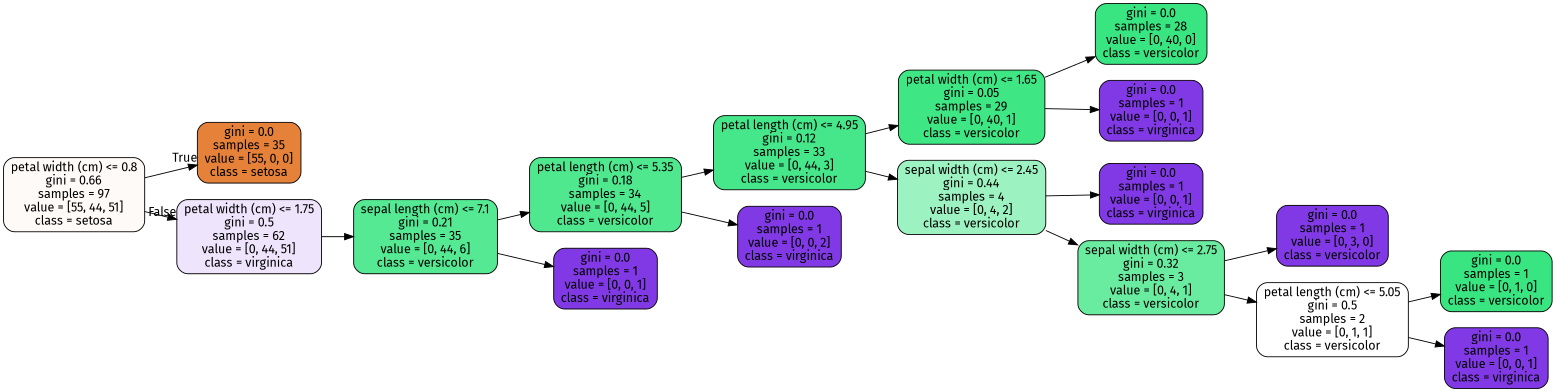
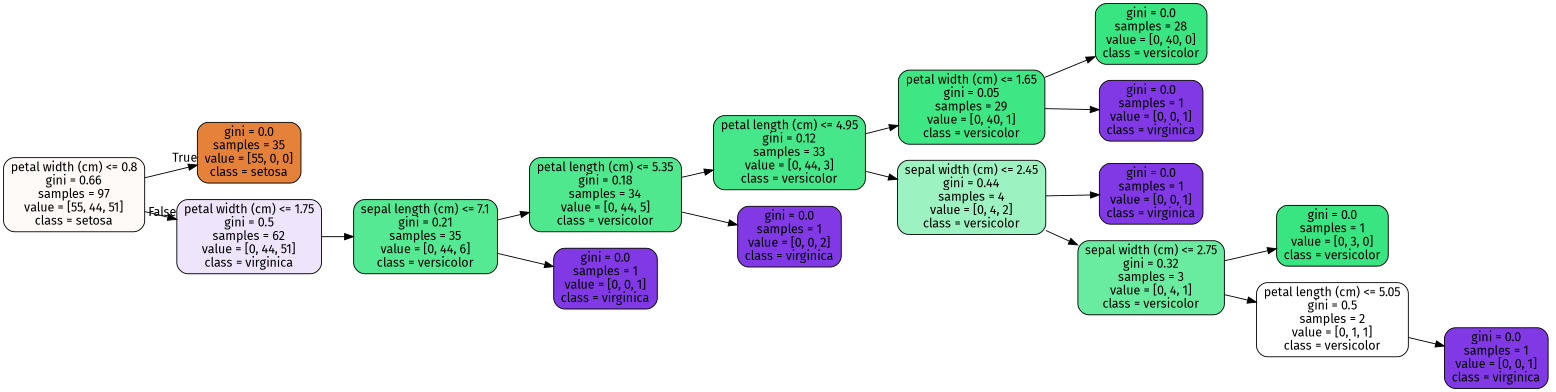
  digraph {
    fontname="Fira Sans"
    rankdir=LR
    node [color=black fillcolor="#8139e5" fontname="Fira Sans" shape=box style="filled, rounded"]
    edge [fontname="Fira Sans"]
    n1 [fillcolor="#fefaf7" label="petal width (cm) <= 0.8\ngini = 0.66\nsamples = 97\nvalue = [55, 44, 51]\nclass = setosa"]
    n2 [fillcolor="#e58139" label="gini = 0.0\nsamples = 35\nvalue = [55, 0, 0]\nclass = setosa"]
    n3 [fillcolor="#eee4fb" label="petal width (cm) <= 1.75\ngini = 0.5\nsamples = 62\nvalue = [0, 44, 51]\nclass = virginica"]
    n4 [fillcolor="#54e992" label="sepal length (cm) <= 7.1\ngini = 0.21\nsamples = 35\nvalue = [0, 44, 6]\nclass = versicolor"]
    n5 [fillcolor="#50e88f" label="petal length (cm) <= 5.35\ngini = 0.18\nsamples = 34\nvalue = [0, 44, 5]\nclass = versicolor"]
    n6 [label="gini = 0.0\nsamples = 1\nvalue = [0, 0, 1]\nclass = virginica"]
    n7 [fillcolor="#46e78a" label="petal length (cm) <= 4.95\ngini = 0.12\nsamples = 33\nvalue = [0, 44, 3]\nclass = versicolor"]
    n8 [label="gini = 0.0\nsamples = 1\nvalue = [0, 0, 2]\nclass = virginica"]
    n9 [fillcolor="#3ee684" label="petal width (cm) <= 1.65\ngini = 0.05\nsamples = 29\nvalue = [0, 40, 1]\nclass = versicolor"]
    n10 [fillcolor="#9cf2c0" label="sepal width (cm) <= 2.45\ngini = 0.44\nsamples = 4\nvalue = [0, 4, 2]\nclass = versicolor"]
    n11 [fillcolor="#39e581" label="gini = 0.0\nsamples = 28\nvalue = [0, 40, 0]\nclass = versicolor"]
    n12 [label="gini = 0.0\nsamples = 1\nvalue = [0, 0, 1]\nclass = virginica"]
    n13 [label="gini = 0.0\nsamples = 1\nvalue = [0, 0, 1]\nclass = virginica"]
    n14 [fillcolor="#6aeca0" label="sepal width (cm) <= 2.75\ngini = 0.32\nsamples = 3\nvalue = [0, 4, 1]\nclass = versicolor"]
-   n15 [label="gini = 0.0\nsamples = 1\nvalue = [0, 3, 0]\nclass = versicolor"]
+   n15 [fillcolor="#39e581" label="gini = 0.0\nsamples = 1\nvalue = [0, 3, 0]\nclass = versicolor"]
    n16 [fillcolor="#ffffff" label="petal length (cm) <= 5.05\ngini = 0.5\nsamples = 2\nvalue = [0, 1, 1]\nclass = versicolor"]
-   n17 [fillcolor="#39e581" label="gini = 0.0\nsamples = 1\nvalue = [0, 1, 0]\nclass = versicolor"]
    n18 [label="gini = 0.0\nsamples = 1\nvalue = [0, 0, 1]\nclass = virginica"]
    n1 -> n2 [headlabel=True labelangle=45 labeldistance=2.5]
    n1 -> n3 [headlabel=False labelangle=-45 labeldistance=2.5]
    n3 -> n4
    n4 -> n5
    n4 -> n6
    n5 -> n7
    n5 -> n8
    n7 -> n9
    n7 -> n10
    n9 -> n11
    n9 -> n12
    n10 -> n13
    n10 -> n14
    n14 -> n15
    n14 -> n16
-   n16 -> n17
    n16 -> n18
  }
